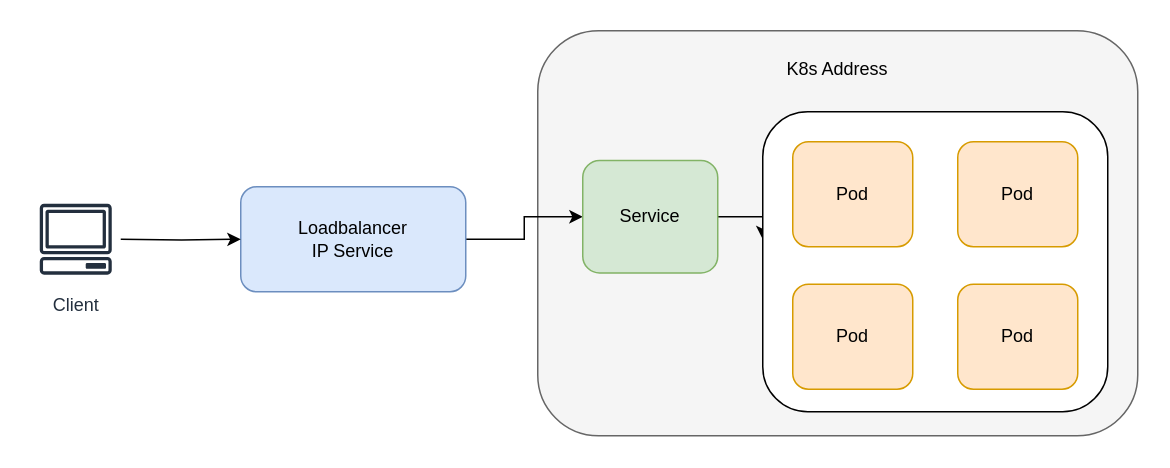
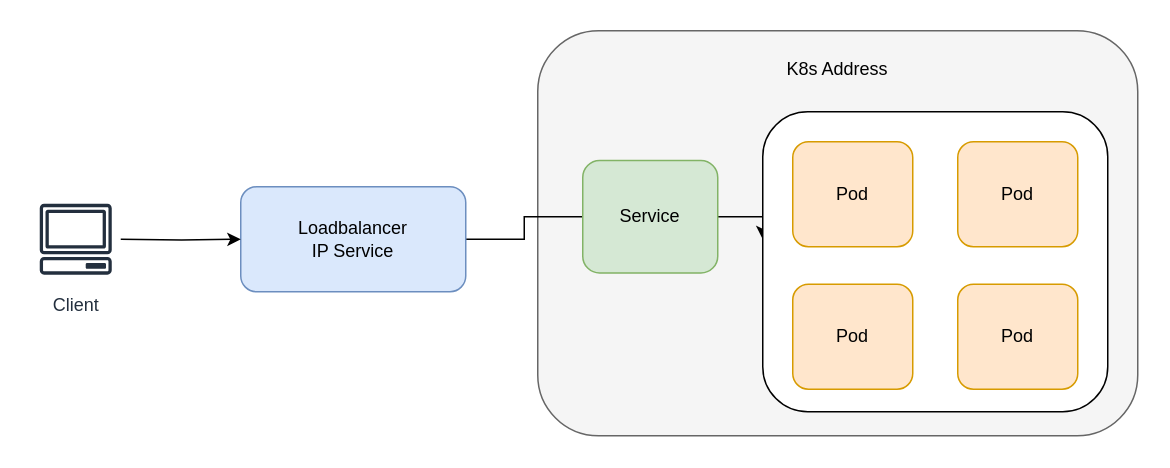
  <mxCell id="0" />
  <mxCell id="1" parent="0" />
  <mxCell id="2" value="" style="rounded=1;whiteSpace=wrap;html=1;fillColor=#f5f5f5;fontColor=#333333;strokeColor=#666666;" vertex="1" parent="1"><mxGeometry x="358" y="20" width="400" height="270" as="geometry" /></mxCell>
- <mxCell id="3" style="edgeStyle=orthogonalEdgeStyle;rounded=0;orthogonalLoop=1;jettySize=auto;html=1;exitX=1;exitY=0.5;exitDx=0;exitDy=0;entryX=0;entryY=0.5;entryDx=0;entryDy=0;" edge="1" parent="1" source="4" target="9"><mxGeometry relative="1" as="geometry" /></mxCell>
+ <mxCell id="3" style="edgeStyle=orthogonalEdgeStyle;rounded=0;orthogonalLoop=1;jettySize=auto;html=1;exitX=1;exitY=0.5;exitDx=0;exitDy=0;entryX=0;entryY=0.5;entryDx=0;entryDy=0;endArrow=none;" edge="1" parent="1" source="4" target="9"><mxGeometry relative="1" as="geometry" /></mxCell>
  <mxCell id="4" value="Loadbalancer&lt;br&gt;IP Service" style="rounded=1;whiteSpace=wrap;html=1;fillColor=#dae8fc;strokeColor=#6c8ebf;" vertex="1" parent="1"><mxGeometry x="160" y="124" width="150" height="70" as="geometry" /></mxCell>
  <mxCell id="5" value="Client" style="sketch=0;outlineConnect=0;fontColor=#232F3E;gradientColor=none;strokeColor=#232F3E;fillColor=#ffffff;dashed=0;verticalLabelPosition=bottom;verticalAlign=top;align=center;html=1;fontSize=12;fontStyle=0;aspect=fixed;shape=mxgraph.aws4.resourceIcon;resIcon=mxgraph.aws4.client;" vertex="1" parent="1"><mxGeometry x="20" y="129" width="60" height="60" as="geometry" /></mxCell>
  <mxCell id="6" style="edgeStyle=orthogonalEdgeStyle;rounded=0;orthogonalLoop=1;jettySize=auto;html=1;exitX=1;exitY=0.5;exitDx=0;exitDy=0;" edge="1" parent="1" target="4"><mxGeometry relative="1" as="geometry"><mxPoint x="80" y="159" as="sourcePoint" /></mxGeometry></mxCell>
  <mxCell id="7" value="K8s Address" style="text;html=1;strokeColor=none;fillColor=none;align=center;verticalAlign=middle;whiteSpace=wrap;rounded=0;" vertex="1" parent="1"><mxGeometry x="518" y="31" width="80" height="30" as="geometry" /></mxCell>
  <mxCell id="8" style="edgeStyle=orthogonalEdgeStyle;rounded=0;orthogonalLoop=1;jettySize=auto;html=1;exitX=1;exitY=0.5;exitDx=0;exitDy=0;entryX=0;entryY=0.425;entryDx=0;entryDy=0;entryPerimeter=0;" edge="1" parent="1" source="9" target="10"><mxGeometry relative="1" as="geometry" /></mxCell>
  <mxCell id="9" value="Service" style="rounded=1;whiteSpace=wrap;html=1;fillColor=#d5e8d4;strokeColor=#82b366;" vertex="1" parent="1"><mxGeometry x="388" y="106.5" width="90" height="75" as="geometry" /></mxCell>
  <mxCell id="10" value="" style="rounded=1;whiteSpace=wrap;html=1;" vertex="1" parent="1"><mxGeometry x="508" y="74" width="230" height="200" as="geometry" /></mxCell>
  <mxCell id="11" value="Pod" style="rounded=1;whiteSpace=wrap;html=1;fillColor=#ffe6cc;strokeColor=#d79b00;" vertex="1" parent="1"><mxGeometry x="528" y="94" width="80" height="70" as="geometry" /></mxCell>
  <mxCell id="12" value="Pod" style="rounded=1;whiteSpace=wrap;html=1;fillColor=#ffe6cc;strokeColor=#d79b00;" vertex="1" parent="1"><mxGeometry x="528" y="189" width="80" height="70" as="geometry" /></mxCell>
  <mxCell id="13" value="Pod" style="rounded=1;whiteSpace=wrap;html=1;fillColor=#ffe6cc;strokeColor=#d79b00;" vertex="1" parent="1"><mxGeometry x="638" y="94" width="80" height="70" as="geometry" /></mxCell>
  <mxCell id="14" value="Pod" style="rounded=1;whiteSpace=wrap;html=1;fillColor=#ffe6cc;strokeColor=#d79b00;" vertex="1" parent="1"><mxGeometry x="638" y="189" width="80" height="70" as="geometry" /></mxCell>
